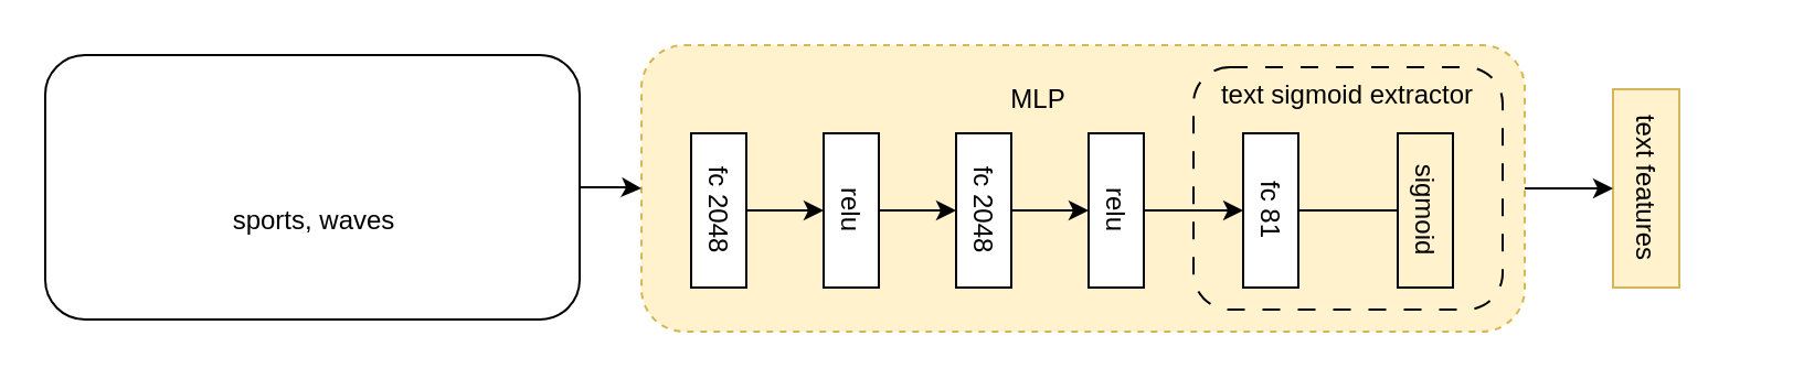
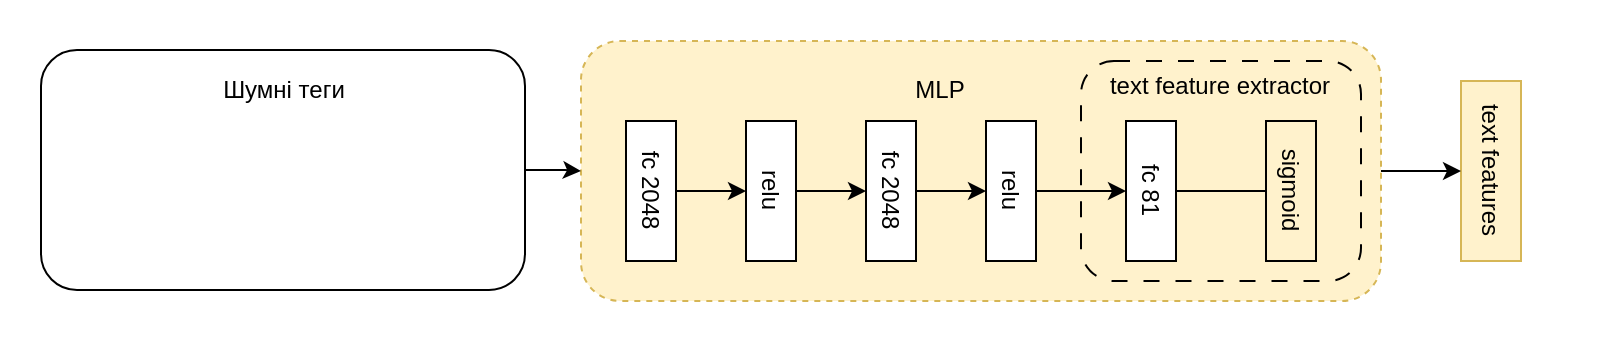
  <mxCell id="0" />
  <mxCell id="1" parent="0" />
  <mxCell id="2" value="" style="rounded=1;whiteSpace=wrap;html=1;dashed=1;fillColor=#fff2cc;strokeColor=#d6b656;" parent="1" vertex="1"><mxGeometry x="290" y="20" width="400" height="130" as="geometry" /></mxCell>
  <mxCell id="3" value="MLP" style="text;html=1;align=center;verticalAlign=middle;whiteSpace=wrap;rounded=0;" parent="1" vertex="1"><mxGeometry x="440" y="30" width="60" height="30" as="geometry" /></mxCell>
  <mxCell id="4" style="edgeStyle=orthogonalEdgeStyle;rounded=0;orthogonalLoop=1;jettySize=auto;html=1;entryX=0.5;entryY=1;entryDx=0;entryDy=0;" parent="1" source="5" target="9" edge="1"><mxGeometry relative="1" as="geometry" /></mxCell>
  <mxCell id="5" value="fc 2048" style="rounded=0;whiteSpace=wrap;html=1;rotation=90;" parent="1" vertex="1"><mxGeometry x="290" y="82.5" width="70" height="25" as="geometry" /></mxCell>
  <mxCell id="6" style="edgeStyle=orthogonalEdgeStyle;rounded=0;orthogonalLoop=1;jettySize=auto;html=1;" parent="1" source="7" target="11" edge="1"><mxGeometry relative="1" as="geometry" /></mxCell>
  <mxCell id="7" value="fc 2048" style="rounded=0;whiteSpace=wrap;html=1;rotation=90;" parent="1" vertex="1"><mxGeometry x="410" y="82.5" width="70" height="25" as="geometry" /></mxCell>
  <mxCell id="8" style="edgeStyle=orthogonalEdgeStyle;rounded=0;orthogonalLoop=1;jettySize=auto;html=1;entryX=0.5;entryY=1;entryDx=0;entryDy=0;" parent="1" source="9" target="7" edge="1"><mxGeometry relative="1" as="geometry" /></mxCell>
  <mxCell id="9" value="relu" style="rounded=0;whiteSpace=wrap;html=1;rotation=90;" parent="1" vertex="1"><mxGeometry x="350" y="82.5" width="70" height="25" as="geometry" /></mxCell>
  <mxCell id="10" style="edgeStyle=orthogonalEdgeStyle;rounded=0;orthogonalLoop=1;jettySize=auto;html=1;" parent="1" source="11" target="20" edge="1"><mxGeometry relative="1" as="geometry" /></mxCell>
  <mxCell id="11" value="relu" style="rounded=0;whiteSpace=wrap;html=1;rotation=90;" parent="1" vertex="1"><mxGeometry x="470" y="82.5" width="70" height="25" as="geometry" /></mxCell>
  <mxCell id="12" value="text features" style="rounded=0;whiteSpace=wrap;html=1;rotation=90;fillColor=#fff2cc;strokeColor=#d6b656;" parent="1" vertex="1"><mxGeometry x="700" y="70" width="90" height="30" as="geometry" /></mxCell>
  <mxCell id="13" style="edgeStyle=orthogonalEdgeStyle;rounded=0;orthogonalLoop=1;jettySize=auto;html=1;" parent="1" source="2" target="12" edge="1"><mxGeometry relative="1" as="geometry" /></mxCell>
  <mxCell id="14" style="edgeStyle=orthogonalEdgeStyle;rounded=0;orthogonalLoop=1;jettySize=auto;html=1;" parent="1" source="15" target="2" edge="1"><mxGeometry relative="1" as="geometry" /></mxCell>
  <mxCell id="15" value="" style="rounded=1;whiteSpace=wrap;html=1;" parent="1" vertex="1"><mxGeometry x="20" y="24.5" width="242" height="120" as="geometry" /></mxCell>
- <mxCell id="17" value="sports, waves" style="text;html=1;align=center;verticalAlign=middle;whiteSpace=wrap;rounded=0;" parent="1" vertex="1"><mxGeometry x="67" y="59.5" width="150" height="80" as="geometry" /></mxCell>
+ <mxCell id="16" value="Шумні теги" style="text;html=1;align=center;verticalAlign=middle;whiteSpace=wrap;rounded=0;" parent="1" vertex="1"><mxGeometry x="102" y="29.5" width="80" height="30" as="geometry" /></mxCell>
  <mxCell id="18" value="sigmoid" style="rounded=0;whiteSpace=wrap;html=1;rotation=90;fillColor=#fff2cc;" parent="1" vertex="1"><mxGeometry x="610" y="82.5" width="70" height="25" as="geometry" /></mxCell>
  <mxCell id="19" style="edgeStyle=orthogonalEdgeStyle;rounded=0;orthogonalLoop=1;jettySize=auto;html=1;endArrow=none;" parent="1" source="20" target="18" edge="1"><mxGeometry relative="1" as="geometry" /></mxCell>
  <mxCell id="20" value="fc 81" style="rounded=0;whiteSpace=wrap;html=1;rotation=90;" parent="1" vertex="1"><mxGeometry x="540" y="82.5" width="70" height="25" as="geometry" /></mxCell>
  <mxCell id="21" value="" style="rounded=1;whiteSpace=wrap;html=1;fillColor=none;dashed=1;dashPattern=8 8;" parent="1" vertex="1"><mxGeometry x="540" y="30" width="140" height="110" as="geometry" /></mxCell>
- <mxCell id="22" value="text sigmoid extractor" style="text;html=1;align=center;verticalAlign=middle;whiteSpace=wrap;rounded=0;" parent="1" vertex="1"><mxGeometry x="550" y="27.5" width="120" height="30" as="geometry" /></mxCell>
+ <mxCell id="22" value="text feature extractor" style="text;html=1;align=center;verticalAlign=middle;whiteSpace=wrap;rounded=0;" parent="1" vertex="1"><mxGeometry x="550" y="27.5" width="120" height="30" as="geometry" /></mxCell>
